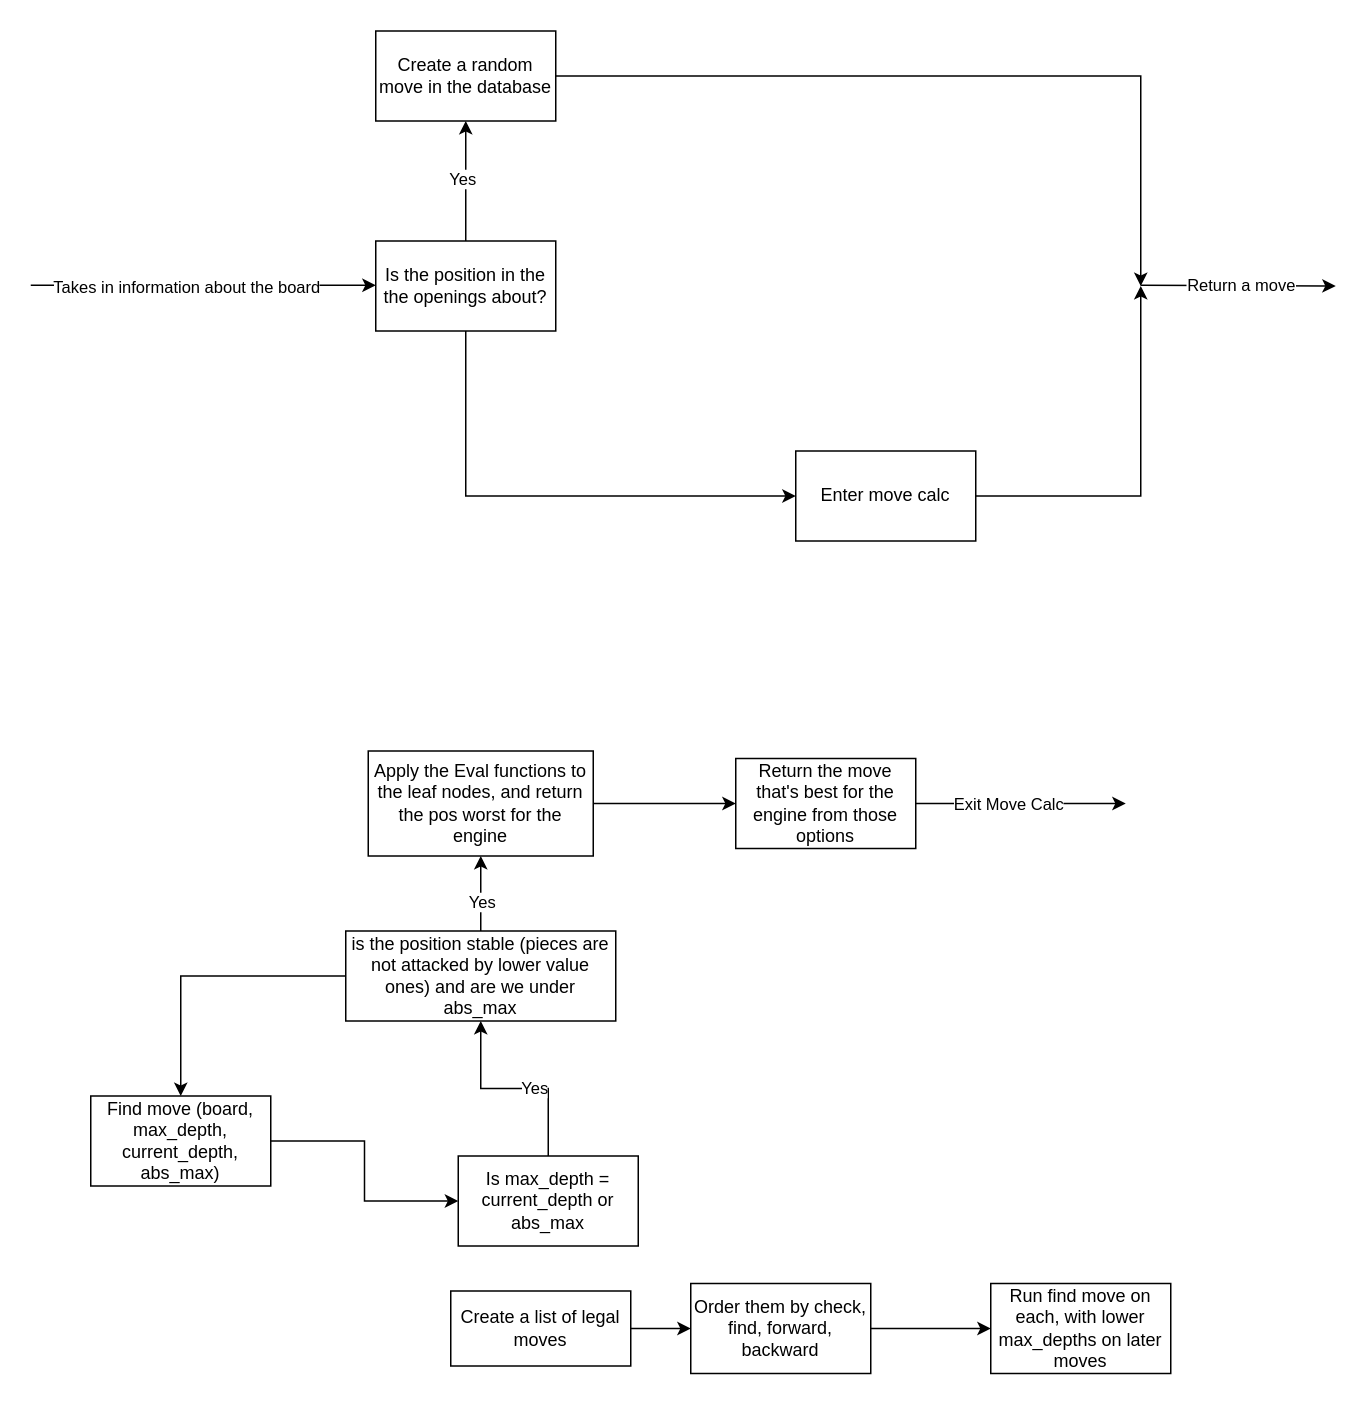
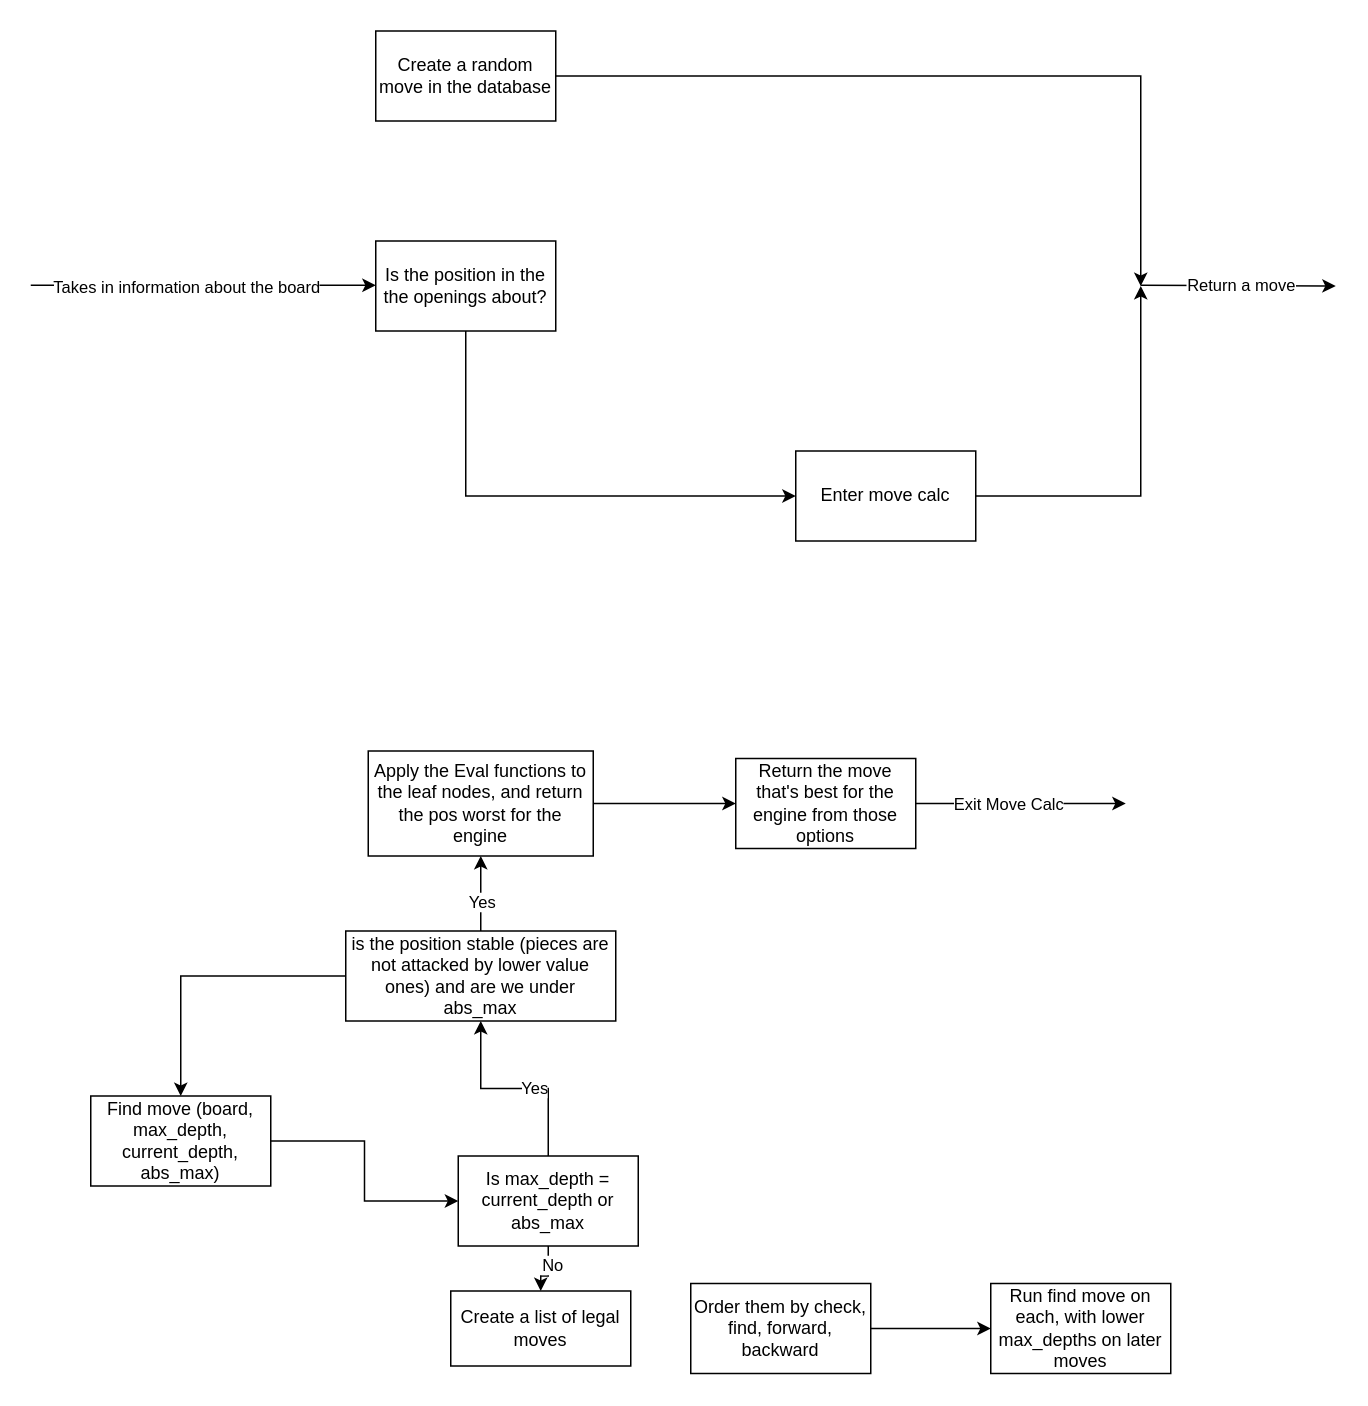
  <mxCell id="0" />
  <mxCell id="1" parent="0" />
  <mxCell id="2" value="" style="endArrow=classic;html=1;rounded=0;entryX=0;entryY=0.5;entryDx=0;entryDy=0;" parent="1" edge="1"><mxGeometry width="50" height="50" relative="1" as="geometry"><mxPoint x="20" y="189.5" as="sourcePoint" /><mxPoint x="250" y="189.5" as="targetPoint" /></mxGeometry></mxCell>
  <mxCell id="3" value="Takes in information about the board" style="edgeLabel;html=1;align=center;verticalAlign=middle;resizable=0;points=[];" parent="2" vertex="1" connectable="0"><mxGeometry x="-0.274" y="-2" relative="1" as="geometry"><mxPoint x="20" y="-1" as="offset" /></mxGeometry></mxCell>
  <mxCell id="4" value="" style="edgeStyle=orthogonalEdgeStyle;rounded=0;orthogonalLoop=1;jettySize=auto;html=1;" parent="1" source="5" target="14" edge="1"><mxGeometry relative="1" as="geometry"><Array as="points"><mxPoint x="310" y="330" /></Array></mxGeometry></mxCell>
  <mxCell id="5" value="Is the position in the the openings about?" style="rounded=0;whiteSpace=wrap;html=1;" parent="1" vertex="1"><mxGeometry x="250" y="160" width="120" height="60" as="geometry" /></mxCell>
  <mxCell id="6" value="" style="endArrow=classic;html=1;rounded=0;" parent="1" edge="1"><mxGeometry width="50" height="50" relative="1" as="geometry"><mxPoint x="760" y="189.5" as="sourcePoint" /><mxPoint x="890" y="190" as="targetPoint" /></mxGeometry></mxCell>
  <mxCell id="7" value="Return a move" style="edgeLabel;html=1;align=center;verticalAlign=middle;resizable=0;points=[];" parent="6" vertex="1" connectable="0"><mxGeometry x="-0.274" y="-2" relative="1" as="geometry"><mxPoint x="20" y="-2" as="offset" /></mxGeometry></mxCell>
  <mxCell id="8" value="" style="endArrow=classic;html=1;rounded=0;exitX=1;exitY=0.5;exitDx=0;exitDy=0;" parent="1" source="11" edge="1"><mxGeometry width="50" height="50" relative="1" as="geometry"><mxPoint x="530" y="170" as="sourcePoint" /><mxPoint x="760" y="190" as="targetPoint" /><Array as="points"><mxPoint x="760" y="50" /></Array></mxGeometry></mxCell>
- <mxCell id="9" value="" style="endArrow=classic;html=1;rounded=0;exitX=0.5;exitY=0;exitDx=0;exitDy=0;entryX=0.5;entryY=1;entryDx=0;entryDy=0;" parent="1" source="5" target="11" edge="1"><mxGeometry width="50" height="50" relative="1" as="geometry"><mxPoint x="530" y="170" as="sourcePoint" /><mxPoint x="310" y="50" as="targetPoint" /></mxGeometry></mxCell>
- <mxCell id="10" value="Yes" style="edgeLabel;html=1;align=center;verticalAlign=middle;resizable=0;points=[];" parent="9" vertex="1" connectable="0"><mxGeometry x="0.047" y="3" relative="1" as="geometry"><mxPoint as="offset" /></mxGeometry></mxCell>
  <mxCell id="11" value="Create a random move in the database" style="rounded=0;whiteSpace=wrap;html=1;" parent="1" vertex="1"><mxGeometry x="250" y="20" width="120" height="60" as="geometry" /></mxCell>
- <mxCell id="12" value="" style="edgeStyle=orthogonalEdgeStyle;rounded=0;orthogonalLoop=1;jettySize=auto;html=1;" parent="1" source="13" target="31" edge="1"><mxGeometry relative="1" as="geometry" /></mxCell>
  <mxCell id="13" value="Create a list of legal moves" style="rounded=0;whiteSpace=wrap;html=1;" parent="1" vertex="1"><mxGeometry x="300" y="860" width="120" height="50" as="geometry" /></mxCell>
  <mxCell id="14" value="Enter move calc" style="whiteSpace=wrap;html=1;rounded=0;" parent="1" vertex="1"><mxGeometry x="530" y="300" width="120" height="60" as="geometry" /></mxCell>
  <mxCell id="15" value="" style="endArrow=classic;html=1;rounded=0;exitX=1;exitY=0.5;exitDx=0;exitDy=0;" parent="1" source="14" edge="1"><mxGeometry width="50" height="50" relative="1" as="geometry"><mxPoint x="610" y="420" as="sourcePoint" /><mxPoint x="760" y="190" as="targetPoint" /><Array as="points"><mxPoint x="760" y="330" /></Array></mxGeometry></mxCell>
  <mxCell id="16" value="" style="edgeStyle=orthogonalEdgeStyle;rounded=0;orthogonalLoop=1;jettySize=auto;html=1;" parent="1" source="17" target="24" edge="1"><mxGeometry relative="1" as="geometry" /></mxCell>
  <mxCell id="17" value="Find move (board, max_depth, current_depth, abs_max)" style="rounded=0;whiteSpace=wrap;html=1;" parent="1" vertex="1"><mxGeometry x="60" y="730" width="120" height="60" as="geometry" /></mxCell>
  <mxCell id="18" value="" style="edgeStyle=orthogonalEdgeStyle;rounded=0;orthogonalLoop=1;jettySize=auto;html=1;exitX=0.5;exitY=0;exitDx=0;exitDy=0;" parent="1" source="34" target="26" edge="1"><mxGeometry relative="1" as="geometry"><mxPoint x="320" y="530" as="sourcePoint" /><Array as="points" /></mxGeometry></mxCell>
  <mxCell id="19" value="Yes" style="edgeLabel;html=1;align=center;verticalAlign=middle;resizable=0;points=[];" parent="18" vertex="1" connectable="0"><mxGeometry x="0.458" y="-3" relative="1" as="geometry"><mxPoint x="-3" y="16" as="offset" /></mxGeometry></mxCell>
+ <mxCell id="20" value="" style="edgeStyle=orthogonalEdgeStyle;rounded=0;orthogonalLoop=1;jettySize=auto;html=1;entryX=0.5;entryY=0;entryDx=0;entryDy=0;" parent="1" source="24" target="13" edge="1"><mxGeometry relative="1" as="geometry"><mxPoint x="320" y="870" as="targetPoint" /></mxGeometry></mxCell>
+ <mxCell id="21" value="No" style="edgeLabel;html=1;align=center;verticalAlign=middle;resizable=0;points=[];" parent="20" vertex="1" connectable="0"><mxGeometry x="-0.32" y="2" relative="1" as="geometry"><mxPoint as="offset" /></mxGeometry></mxCell>
  <mxCell id="22" value="" style="edgeStyle=orthogonalEdgeStyle;rounded=0;orthogonalLoop=1;jettySize=auto;html=1;" parent="1" source="24" target="34" edge="1"><mxGeometry relative="1" as="geometry" /></mxCell>
  <mxCell id="23" value="Yes" style="edgeLabel;html=1;align=center;verticalAlign=middle;resizable=0;points=[];" parent="22" vertex="1" connectable="0"><mxGeometry x="-0.184" y="-1" relative="1" as="geometry"><mxPoint as="offset" /></mxGeometry></mxCell>
  <mxCell id="24" value="Is max_depth = current_depth or abs_max" style="whiteSpace=wrap;html=1;rounded=0;" parent="1" vertex="1"><mxGeometry x="305" y="770" width="120" height="60" as="geometry" /></mxCell>
  <mxCell id="25" value="" style="edgeStyle=orthogonalEdgeStyle;rounded=0;orthogonalLoop=1;jettySize=auto;html=1;" parent="1" source="26" target="27" edge="1"><mxGeometry relative="1" as="geometry" /></mxCell>
  <mxCell id="26" value="Apply the Eval functions to the leaf nodes, and return the pos worst for the engine" style="whiteSpace=wrap;html=1;rounded=0;" parent="1" vertex="1"><mxGeometry x="245" y="500" width="150" height="70" as="geometry" /></mxCell>
  <mxCell id="27" value="Return the move that's best for the engine from those options" style="whiteSpace=wrap;html=1;rounded=0;" parent="1" vertex="1"><mxGeometry x="490" y="505" width="120" height="60" as="geometry" /></mxCell>
  <mxCell id="28" value="" style="endArrow=classic;html=1;rounded=0;exitX=1;exitY=0.5;exitDx=0;exitDy=0;" parent="1" source="27" edge="1"><mxGeometry width="50" height="50" relative="1" as="geometry"><mxPoint x="530" y="615" as="sourcePoint" /><mxPoint x="750" y="535" as="targetPoint" /></mxGeometry></mxCell>
  <mxCell id="29" value="Exit Move Calc" style="edgeLabel;html=1;align=center;verticalAlign=middle;resizable=0;points=[];" parent="28" vertex="1" connectable="0"><mxGeometry x="-0.131" y="-5" relative="1" as="geometry"><mxPoint y="-5" as="offset" /></mxGeometry></mxCell>
  <mxCell id="30" value="" style="edgeStyle=orthogonalEdgeStyle;rounded=0;orthogonalLoop=1;jettySize=auto;html=1;" parent="1" source="31" target="32" edge="1"><mxGeometry relative="1" as="geometry" /></mxCell>
  <mxCell id="31" value="Order them by check, find, forward, backward" style="whiteSpace=wrap;html=1;rounded=0;" parent="1" vertex="1"><mxGeometry x="460" y="855" width="120" height="60" as="geometry" /></mxCell>
  <mxCell id="32" value="Run find move on each, with lower max_depths on later moves" style="whiteSpace=wrap;html=1;rounded=0;" parent="1" vertex="1"><mxGeometry x="660" y="855" width="120" height="60" as="geometry" /></mxCell>
  <mxCell id="33" value="" style="edgeStyle=orthogonalEdgeStyle;rounded=0;orthogonalLoop=1;jettySize=auto;html=1;" parent="1" source="34" target="17" edge="1"><mxGeometry relative="1" as="geometry"><mxPoint x="180" y="650" as="targetPoint" /></mxGeometry></mxCell>
  <mxCell id="34" value="is the position stable (pieces are not attacked by lower value ones) and are we under abs_max" style="rounded=0;whiteSpace=wrap;html=1;" parent="1" vertex="1"><mxGeometry x="230" y="620" width="180" height="60" as="geometry" /></mxCell>
